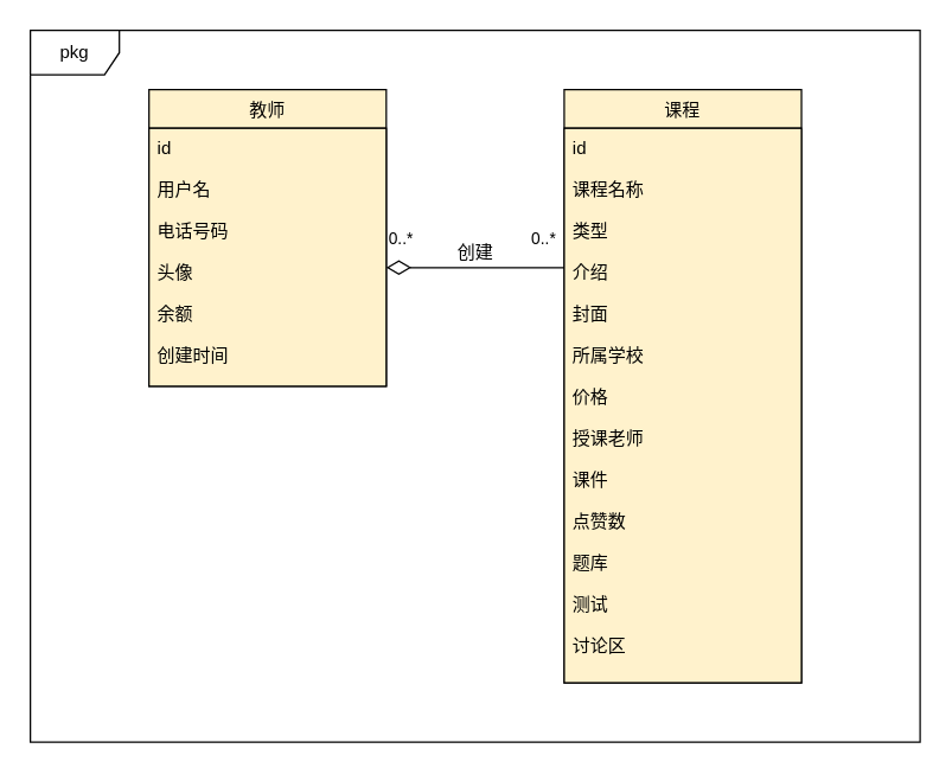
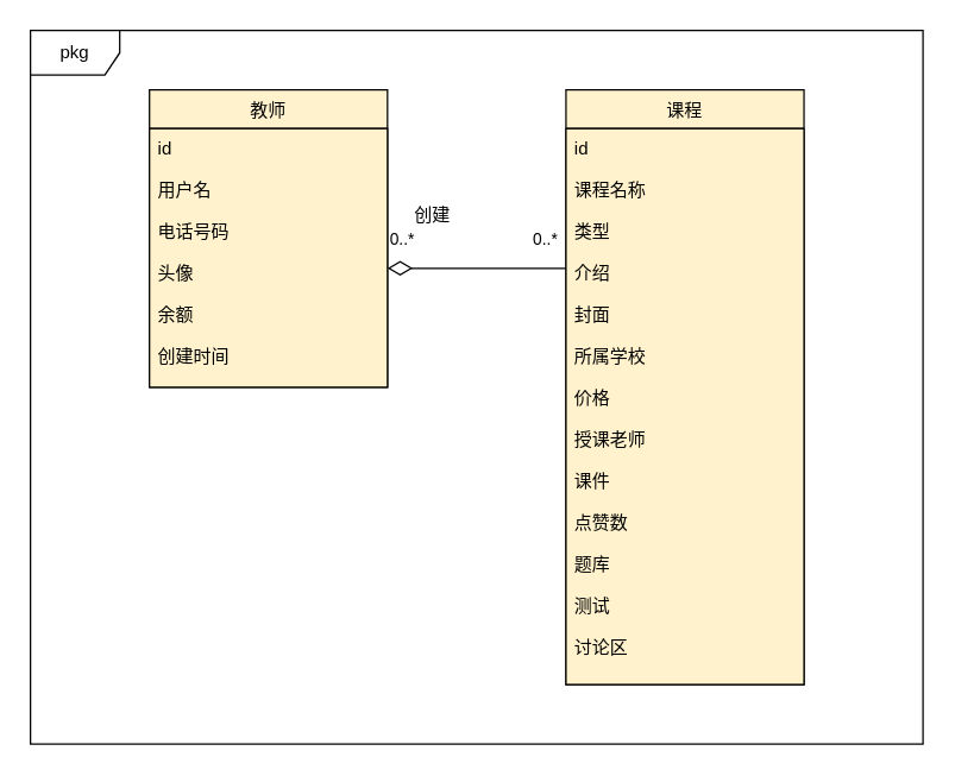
  <mxCell id="0" />
  <mxCell id="1" parent="0" />
  <mxCell id="2" value="教师" style="swimlane;fontStyle=0;childLayout=stackLayout;horizontal=1;startSize=26;fillColor=#fff2cc;horizontalStack=0;resizeParent=1;resizeParentMax=0;resizeLast=0;collapsible=1;marginBottom=0;" vertex="1" parent="1"><mxGeometry x="100" y="60" width="160" height="200" as="geometry" /></mxCell>
  <mxCell id="3" value="id&#10;&#10;用户名&#10;&#10;电话号码&#10;&#10;头像&#10;&#10;余额&#10;&#10;创建时间" style="text;fillColor=#fff2cc;align=left;verticalAlign=top;spacingLeft=4;spacingRight=4;overflow=hidden;rotatable=0;points=[[0,0.5],[1,0.5]];portConstraint=eastwest;strokeColor=#000000;" vertex="1" parent="2"><mxGeometry y="26" width="160" height="174" as="geometry" /></mxCell>
  <mxCell id="4" value="课程" style="swimlane;fontStyle=0;childLayout=stackLayout;horizontal=1;startSize=26;fillColor=#fff2cc;horizontalStack=0;resizeParent=1;resizeParentMax=0;resizeLast=0;collapsible=1;marginBottom=0;" vertex="1" parent="1"><mxGeometry x="380" y="60" width="160" height="400" as="geometry" /></mxCell>
  <mxCell id="5" value="id&#10;&#10;课程名称&#10;&#10;类型&#10;&#10;介绍&#10;&#10;封面&#10;&#10;所属学校&#10;&#10;价格&#10;&#10;授课老师&#10;&#10;课件&#10;&#10;点赞数&#10;&#10;题库&#10;&#10;测试&#10;&#10;讨论区" style="text;fillColor=#fff2cc;align=left;verticalAlign=top;spacingLeft=4;spacingRight=4;overflow=hidden;rotatable=0;points=[[0,0.5],[1,0.5]];portConstraint=eastwest;strokeColor=#000000;" vertex="1" parent="4"><mxGeometry y="26" width="160" height="374" as="geometry" /></mxCell>
  <mxCell id="6" value="0..*" style="endArrow=none;html=1;endSize=12;startArrow=diamondThin;startSize=14;startFill=0;edgeStyle=orthogonalEdgeStyle;align=left;verticalAlign=bottom;endFill=0;" edge="1" parent="1"><mxGeometry x="-1" y="10" relative="1" as="geometry"><mxPoint x="260" y="180" as="sourcePoint" /><mxPoint x="380" y="180" as="targetPoint" /><mxPoint as="offset" /></mxGeometry></mxCell>
  <mxCell id="7" value="0..*" style="edgeLabel;html=1;align=center;verticalAlign=middle;resizable=0;points=[];" vertex="1" connectable="0" parent="6"><mxGeometry x="0.767" y="3" relative="1" as="geometry"><mxPoint x="-1" y="-17" as="offset" /></mxGeometry></mxCell>
  <mxCell id="8" value="pkg" style="shape=umlFrame;whiteSpace=wrap;html=1;strokeColor=#000000;" vertex="1" parent="1"><mxGeometry x="20" y="20" width="600" height="480" as="geometry" /></mxCell>
- <mxCell id="9" value="创建" style="text;html=1;resizable=0;autosize=1;align=center;verticalAlign=middle;points=[];fillColor=none;strokeColor=none;rounded=0;" vertex="1" parent="1"><mxGeometry x="300" y="160" width="40" height="20" as="geometry" /></mxCell>
+ <mxCell id="9" value="创建" style="text;html=1;resizable=0;autosize=1;align=center;verticalAlign=middle;points=[];fillColor=none;strokeColor=none;rounded=0;" vertex="1" parent="1"><mxGeometry x="270" y="135" width="40" height="20" as="geometry" /></mxCell>
